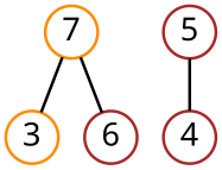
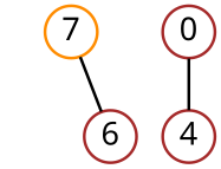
  graph {
    node [color=brown fixedsize=true fontname=sans fontsize=22 penwidth=2 shape=circle]
    edge [penwidth=2.0]
    n1 [color=darkorange label=7 width=0.5]
-   n2 [color=darkorange label=3 width=0.5]
    n3 [label=6 width=0.5]
-   n4 [label=5 width=0.5]
+   n4 [label=0 width=0.5]
    n5 [label=4 width=0.5]
-   n1 -- n2
    n1 -- n3
    n4 -- n5
  }
